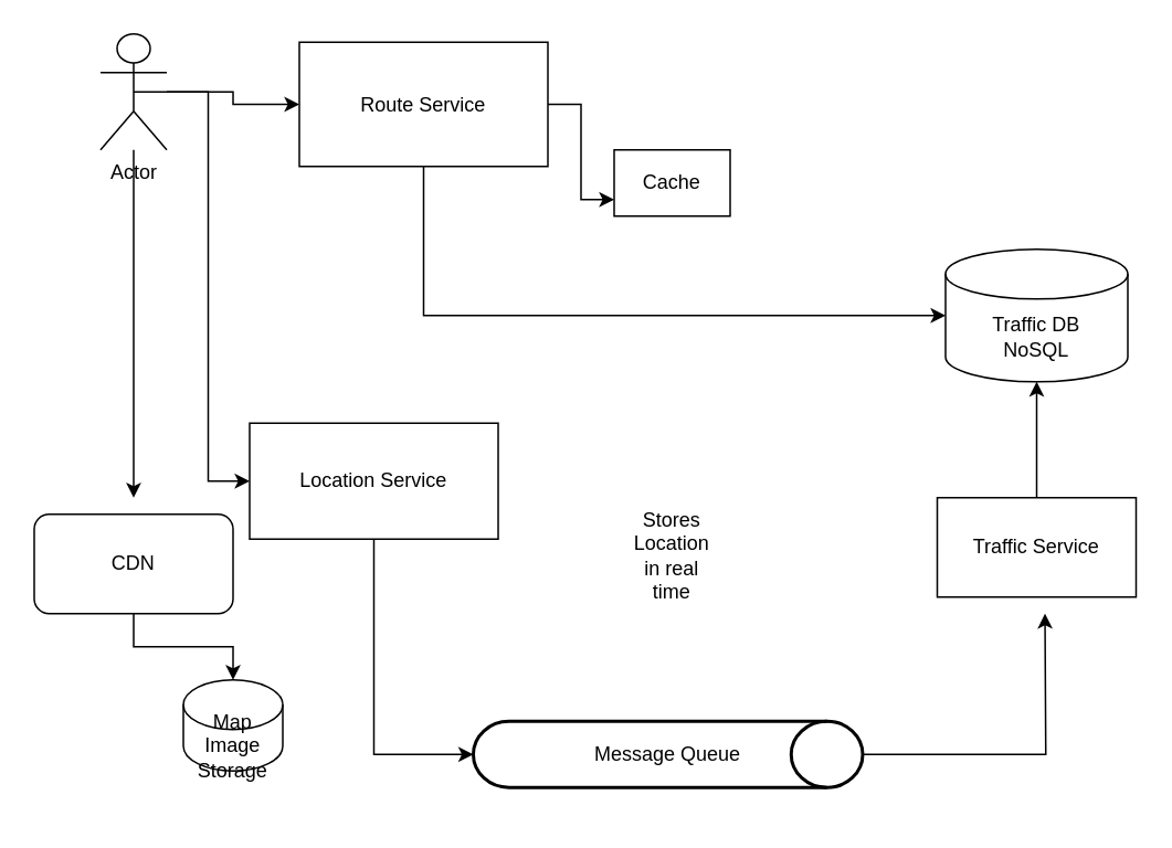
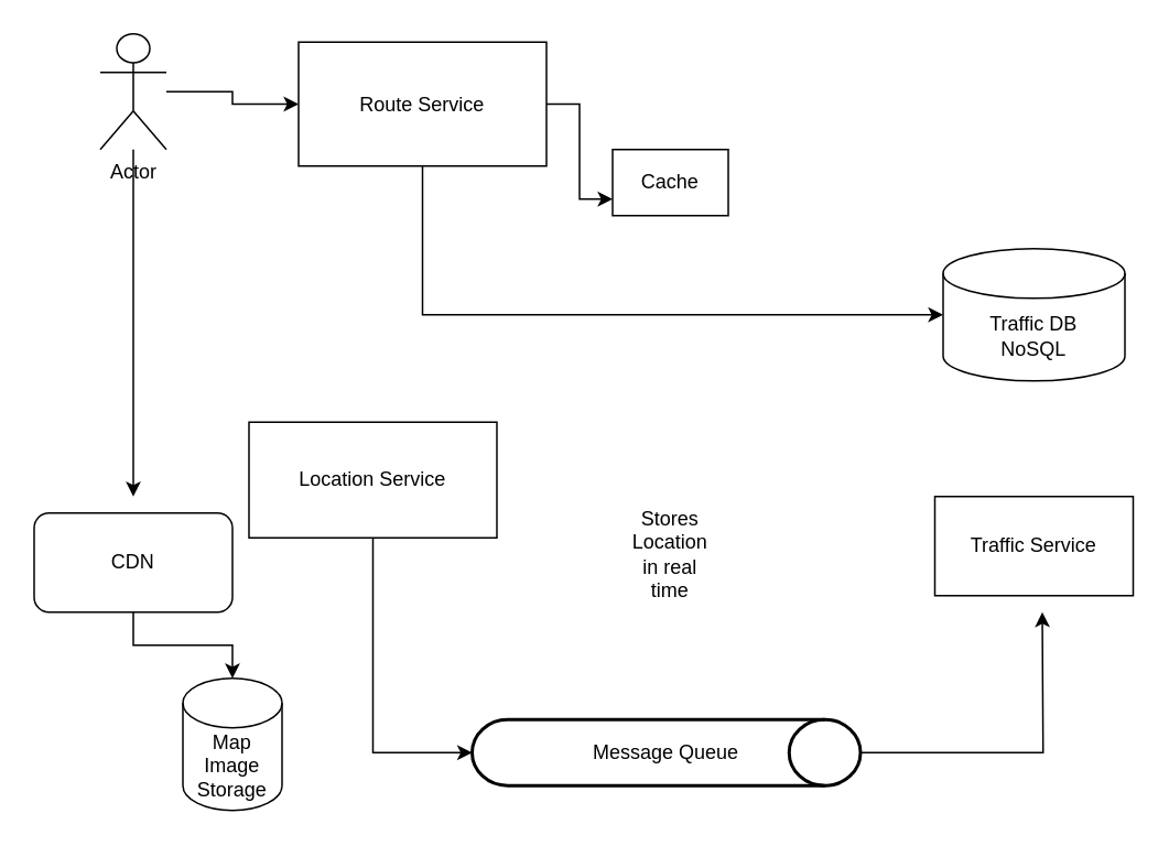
  <mxCell id="0" />
  <mxCell id="1" parent="0" />
  <mxCell id="2" value="" style="edgeStyle=orthogonalEdgeStyle;rounded=0;orthogonalLoop=1;jettySize=auto;html=1;" edge="1" parent="1" source="5" target="8"><mxGeometry relative="1" as="geometry" /></mxCell>
- <mxCell id="3" style="edgeStyle=orthogonalEdgeStyle;rounded=0;orthogonalLoop=1;jettySize=auto;html=1;exitX=0.5;exitY=0.5;exitDx=0;exitDy=0;exitPerimeter=0;entryX=0;entryY=0.5;entryDx=0;entryDy=0;" edge="1" parent="1" source="5" target="11"><mxGeometry relative="1" as="geometry" /></mxCell>
  <mxCell id="4" style="edgeStyle=orthogonalEdgeStyle;rounded=0;orthogonalLoop=1;jettySize=auto;html=1;" edge="1" parent="1" source="5"><mxGeometry relative="1" as="geometry"><mxPoint x="80" y="300" as="targetPoint" /></mxGeometry></mxCell>
  <mxCell id="5" value="Actor" style="shape=umlActor;verticalLabelPosition=bottom;verticalAlign=top;html=1;outlineConnect=0;" vertex="1" parent="1"><mxGeometry x="60" y="20" width="40" height="70" as="geometry" /></mxCell>
  <mxCell id="6" style="edgeStyle=orthogonalEdgeStyle;rounded=0;orthogonalLoop=1;jettySize=auto;html=1;exitX=1;exitY=0.5;exitDx=0;exitDy=0;entryX=0;entryY=0.75;entryDx=0;entryDy=0;" edge="1" parent="1" source="8" target="9"><mxGeometry relative="1" as="geometry" /></mxCell>
  <mxCell id="7" style="edgeStyle=orthogonalEdgeStyle;rounded=0;orthogonalLoop=1;jettySize=auto;html=1;exitX=0.5;exitY=1;exitDx=0;exitDy=0;entryX=0;entryY=0.5;entryDx=0;entryDy=0;entryPerimeter=0;" edge="1" parent="1" source="8" target="15"><mxGeometry relative="1" as="geometry" /></mxCell>
  <mxCell id="8" value="Route Service" style="rounded=0;whiteSpace=wrap;html=1;" vertex="1" parent="1"><mxGeometry x="180" y="25" width="150" height="75" as="geometry" /></mxCell>
  <mxCell id="9" value="Cache" style="rounded=0;whiteSpace=wrap;html=1;" vertex="1" parent="1"><mxGeometry x="370" y="90" width="70" height="40" as="geometry" /></mxCell>
  <mxCell id="10" style="edgeStyle=orthogonalEdgeStyle;rounded=0;orthogonalLoop=1;jettySize=auto;html=1;exitX=0.5;exitY=1;exitDx=0;exitDy=0;entryX=0;entryY=0.5;entryDx=0;entryDy=0;entryPerimeter=0;" edge="1" parent="1" source="11" target="14"><mxGeometry relative="1" as="geometry" /></mxCell>
  <mxCell id="11" value="Location Service" style="rounded=0;whiteSpace=wrap;html=1;" vertex="1" parent="1"><mxGeometry x="150" y="255" width="150" height="70" as="geometry" /></mxCell>
  <mxCell id="12" value="Stores Location in real time" style="text;html=1;strokeColor=none;fillColor=none;align=center;verticalAlign=middle;whiteSpace=wrap;rounded=0;" vertex="1" parent="1"><mxGeometry x="375" y="320" width="60" height="30" as="geometry" /></mxCell>
  <mxCell id="13" style="edgeStyle=orthogonalEdgeStyle;rounded=0;orthogonalLoop=1;jettySize=auto;html=1;" edge="1" parent="1" source="14"><mxGeometry relative="1" as="geometry"><mxPoint x="630" y="370" as="targetPoint" /></mxGeometry></mxCell>
  <mxCell id="14" value="Message Queue" style="strokeWidth=2;html=1;shape=mxgraph.flowchart.direct_data;whiteSpace=wrap;" vertex="1" parent="1"><mxGeometry x="285" y="435" width="235" height="40" as="geometry" /></mxCell>
  <mxCell id="15" value="Traffic DB&lt;br&gt;NoSQL" style="shape=cylinder3;whiteSpace=wrap;html=1;boundedLbl=1;backgroundOutline=1;size=15;" vertex="1" parent="1"><mxGeometry x="570" y="150" width="110" height="80" as="geometry" /></mxCell>
- <mxCell id="16" style="edgeStyle=orthogonalEdgeStyle;rounded=0;orthogonalLoop=1;jettySize=auto;html=1;exitX=0.5;exitY=0;exitDx=0;exitDy=0;entryX=0.5;entryY=1;entryDx=0;entryDy=0;entryPerimeter=0;" edge="1" parent="1" source="17" target="15"><mxGeometry relative="1" as="geometry" /></mxCell>
  <mxCell id="17" value="Traffic Service" style="rounded=0;whiteSpace=wrap;html=1;" vertex="1" parent="1"><mxGeometry x="565" y="300" width="120" height="60" as="geometry" /></mxCell>
- <mxCell id="18" value="Map Image Storage" style="shape=cylinder3;whiteSpace=wrap;html=1;boundedLbl=1;backgroundOutline=1;size=15;" vertex="1" parent="1"><mxGeometry x="110" y="410" width="60" height="55" as="geometry" /></mxCell>
+ <mxCell id="18" value="Map Image Storage" style="shape=cylinder3;whiteSpace=wrap;html=1;boundedLbl=1;backgroundOutline=1;size=15;" vertex="1" parent="1"><mxGeometry x="110" y="410" width="60" height="80" as="geometry" /></mxCell>
  <mxCell id="19" style="edgeStyle=orthogonalEdgeStyle;rounded=0;orthogonalLoop=1;jettySize=auto;html=1;exitX=0.5;exitY=1;exitDx=0;exitDy=0;" edge="1" parent="1" source="20" target="18"><mxGeometry relative="1" as="geometry" /></mxCell>
  <mxCell id="20" value="CDN" style="rounded=1;whiteSpace=wrap;html=1;" vertex="1" parent="1"><mxGeometry x="20" y="310" width="120" height="60" as="geometry" /></mxCell>
